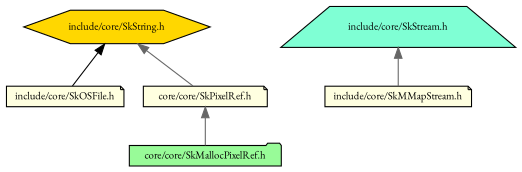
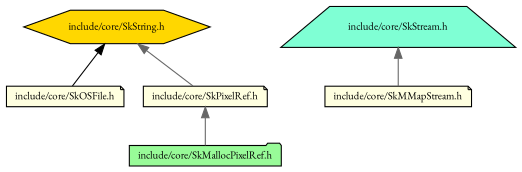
  digraph {
    fontname="EB Garamond"
    node [color=black fillcolor=lightyellow fontname="EB Garamond" fontsize=10 shape=note style=filled]
    edge [color=gray40 dir=back fontname="EB Garamond" fontsize=10 labelfontname=FreeSans labelfontsize=10 style=solid]
    n1 [fillcolor=gold fontcolor=black height=0.2 label="include/core/SkString.h" shape=hexagon width=0.4]
    n2 [height=0.2 label="include/core/SkOSFile.h" width=0.4]
-   n3 [height=0.2 label="core/core/SkPixelRef.h" width=0.4]
-   n4 [fillcolor=palegreen height=0.2 label="core/core/SkMallocPixelRef.h" shape=folder width=0.4]
+   n3 [height=0.2 label="include/core/SkPixelRef.h" width=0.4]
+   n4 [fillcolor=palegreen height=0.2 label="include/core/SkMallocPixelRef.h" shape=folder width=0.4]
    n5 [fillcolor=aquamarine height=0.2 label="include/core/SkStream.h" shape=trapezium width=0.4]
    n6 [height=0.2 label="include/core/SkMMapStream.h" width=0.4]
    n1 -> n2 [color=black]
    n1 -> n3
    n3 -> n4
    n5 -> n6
  }
